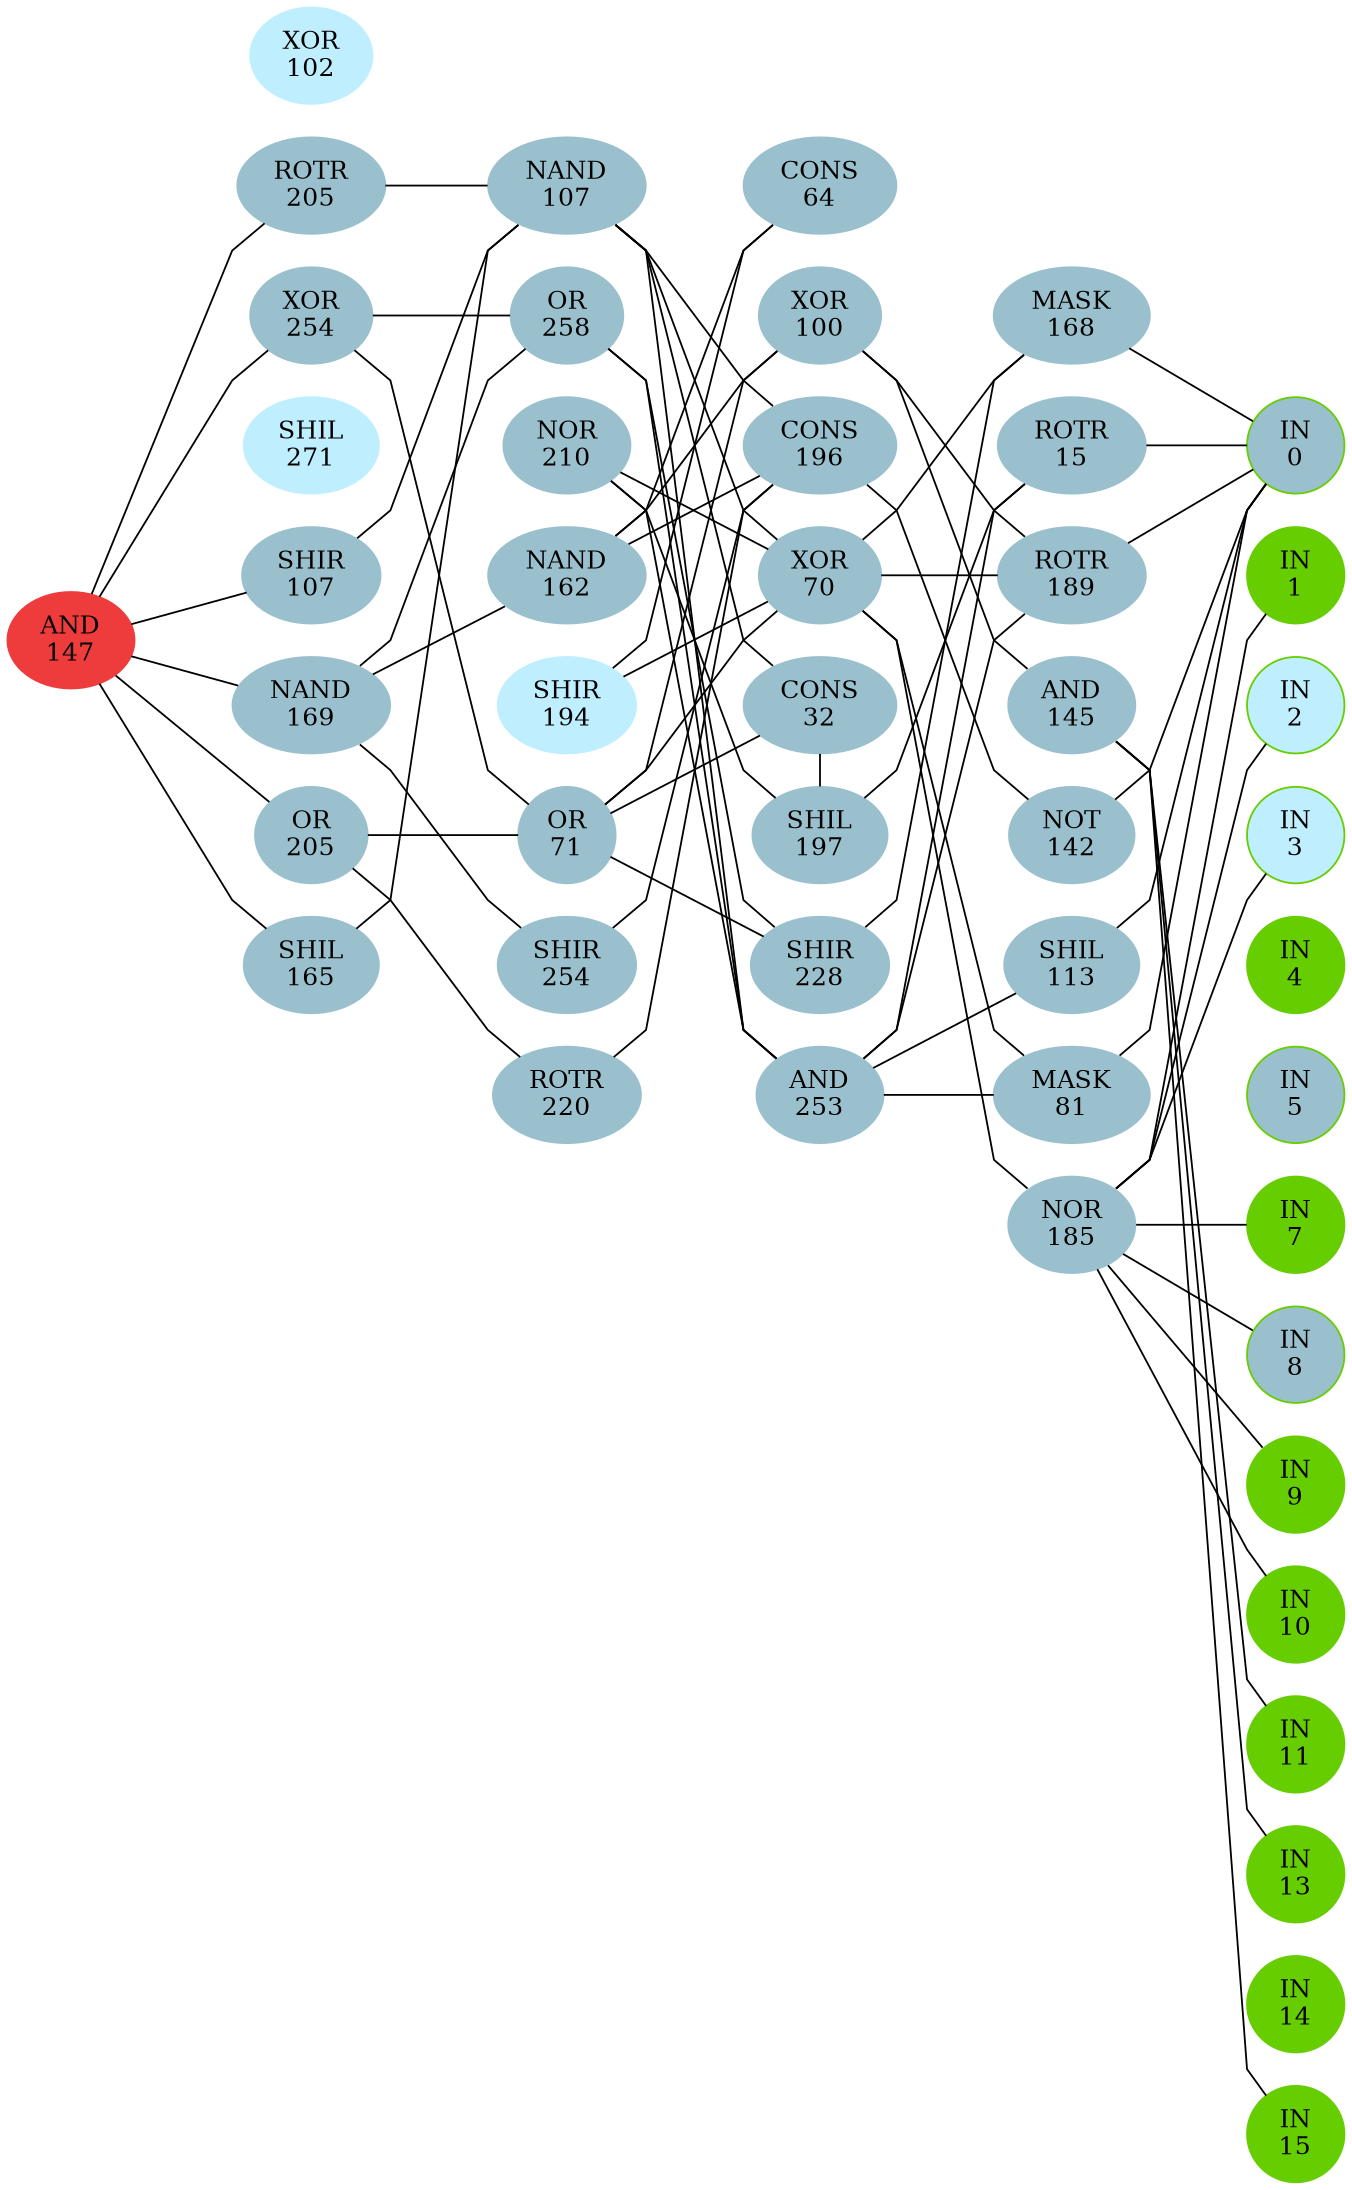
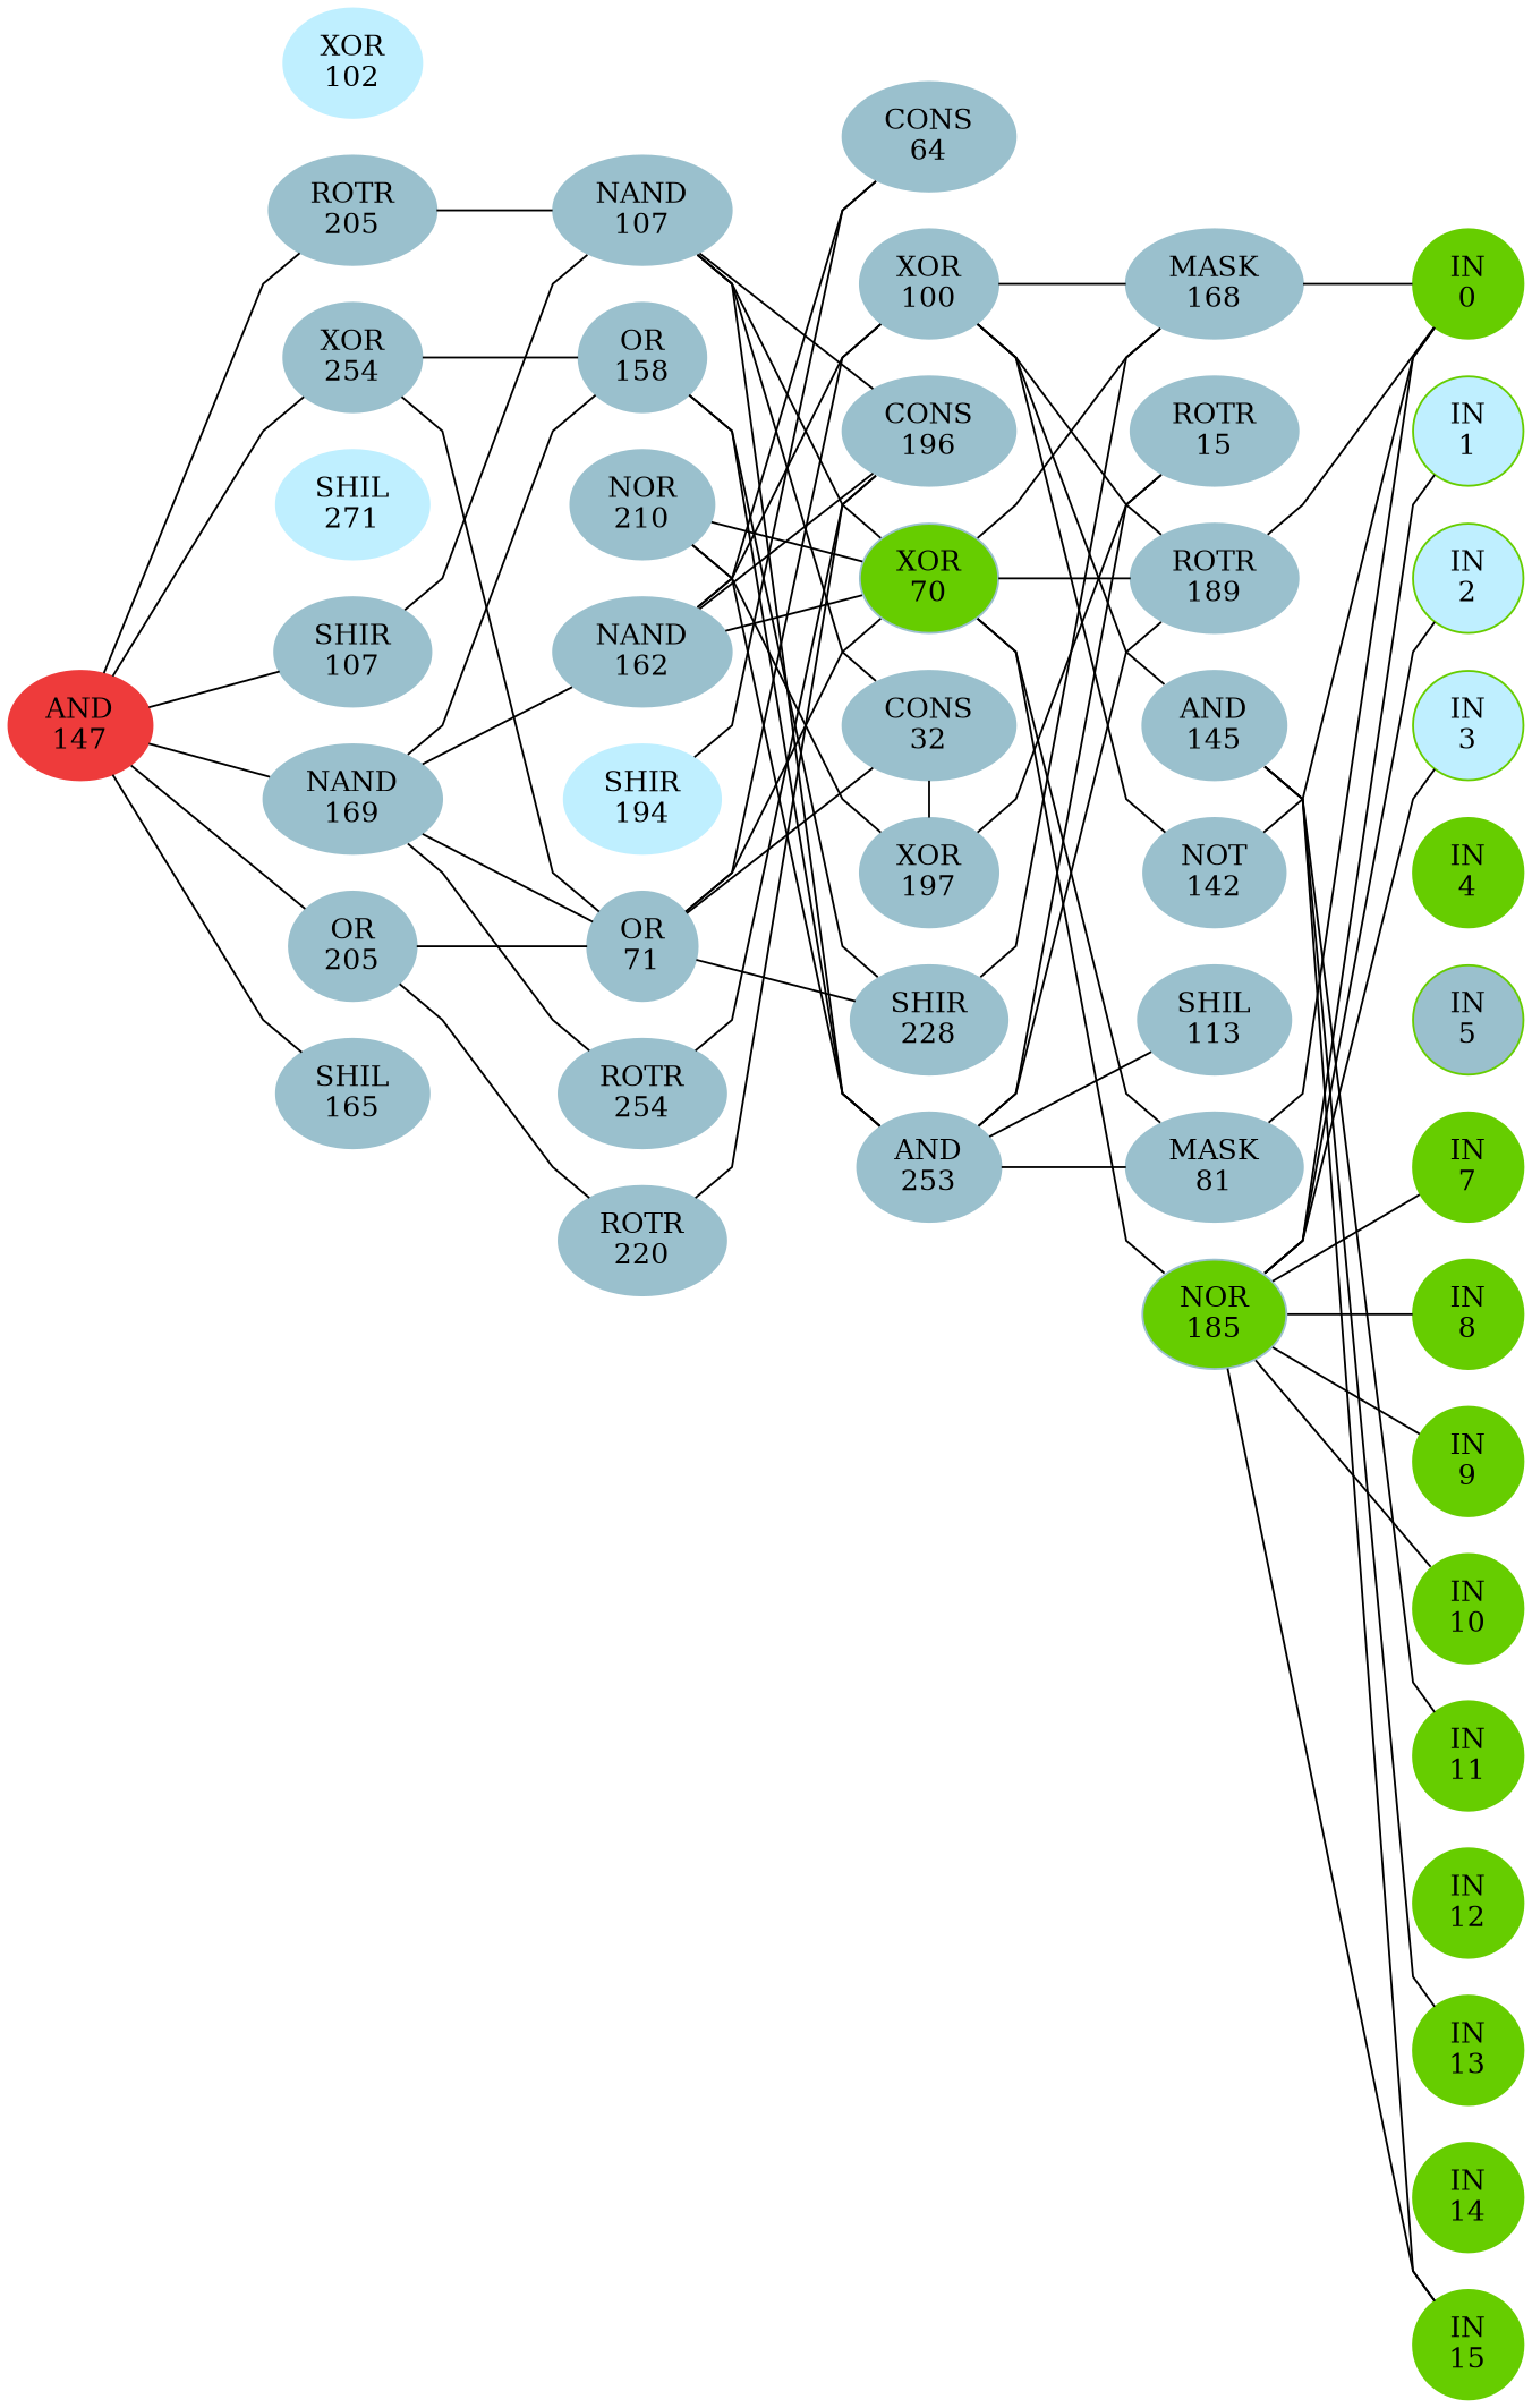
  graph {
    ordering=out
    rankdir=LR
    ranksep=0.75
    splines=polyline
    node [color=lightblue3 style=filled]
    edge [style=solid]
-   n1 [color=chartreuse3 label="IN\n0" fillcolor=lightblue3]
-   n2 [color=chartreuse3 label="IN\n1"]
+   n1 [color=chartreuse3 label="IN\n0"]
+   n2 [color=chartreuse3 label="IN\n1" fillcolor=lightblue1]
    n3 [color=chartreuse3 fillcolor=lightblue1 label="IN\n2"]
    n4 [color=chartreuse3 fillcolor=lightblue1 label="IN\n3"]
    n5 [color=chartreuse3 label="IN\n4"]
    n6 [color=chartreuse3 fillcolor=lightblue3 label="IN\n5"]
    n7 [color=chartreuse3 label="IN\n7"]
-   n8 [color=chartreuse3 label="IN\n8" fillcolor=lightblue3]
+   n8 [color=chartreuse3 label="IN\n8"]
    n9 [color=chartreuse3 label="IN\n9"]
    n10 [color=chartreuse3 label="IN\n10"]
    n11 [color=chartreuse3 label="IN\n11"]
+   n12 [color=chartreuse3 label="IN\n12"]
    n13 [color=chartreuse3 label="IN\n13"]
    n14 [color=chartreuse3 label="IN\n14"]
    n15 [color=chartreuse3 label="IN\n15"]
    n16 [label="MASK\n168"]
    n17 [label="ROTR\n15"]
    n18 [label="ROTR\n189"]
    n19 [label="AND\n145"]
    n20 [label="NOT\n142"]
    n21 [label="SHIL\n113"]
    n22 [label="MASK\n81"]
-   n23 [label="NOR\n185"]
+   n23 [label="NOR\n185" fillcolor=chartreuse3]
    n24 [label="XOR\n100"]
    n25 [label="CONS\n196"]
-   n26 [label="SHIL\n197"]
+   n26 [label="XOR\n197"]
    n27 [label="SHIR\n228"]
    n28 [label="CONS\n64"]
-   n29 [label="XOR\n70"]
+   n29 [label="XOR\n70" fillcolor=chartreuse3]
    n30 [label="CONS\n32"]
    n31 [label="AND\n253"]
    n32 [label="NAND\n107"]
-   n33 [label="OR\n258"]
+   n33 [label="OR\n158"]
    n34 [label="NOR\n210"]
    n35 [label="NAND\n162"]
    n36 [color=lightblue1 label="SHIR\n194"]
    n37 [label="OR\n71"]
-   n38 [label="SHIR\n254"]
+   n38 [label="ROTR\n254"]
    n39 [label="ROTR\n220"]
    n40 [color=lightblue1 label="XOR\n102"]
    n41 [label="ROTR\n205"]
    n42 [label="XOR\n254"]
    n43 [color=lightblue1 label="SHIL\n271"]
    n44 [label="SHIR\n107"]
    n45 [label="NAND\n169"]
    n46 [label="OR\n205"]
    n47 [label="SHIL\n165"]
    n48 [color=brown2 label="AND\n147"]
    subgraph sub_1 {
      rank=same
      n1
      n2
      n3
      n4
      n5
      n6
      n7
      n8
      n9
      n10
      n11
+     n12
      n13
      n14
      n15
    }
    subgraph sub_2 {
      rank=same
      n16
      n17
      n18
      n19
      n20
      n21
      n22
      n23
    }
    subgraph sub_3 {
      rank=same
      n24
      n25
      n26
      n27
      n28
      n29
      n30
      n31
    }
    subgraph sub_4 {
      rank=same
      n32
      n33
      n34
      n35
      n36
      n37
      n38
      n39
    }
    subgraph sub_5 {
      rank=same
      n40
      n41
      n42
      n43
      n44
      n45
      n46
      n47
    }
    subgraph sub_6 {
      rank=same
      n48
    }
    n1 -- n2 [style=invis]
    n2 -- n3 [style=invis]
    n3 -- n4 [style=invis]
    n4 -- n5 [style=invis]
    n5 -- n6 [style=invis]
    n7 -- n8 [style=invis]
    n8 -- n9 [style=invis]
    n9 -- n10 [style=invis]
    n10 -- n11 [style=invis]
+   n11 -- n12 [style=invis]
+   n12 -- n13 [style=invis]
    n13 -- n14 [style=invis]
    n14 -- n15 [style=invis]
    n16 -- n1
    n16 -- n17 [style=invis]
-   n17 -- n1
    n17 -- n18 [style=invis]
    n18 -- n1
    n18 -- n19 [style=invis]
    n19 -- n11
    n19 -- n13
    n19 -- n15
    n19 -- n20 [style=invis]
    n20 -- n1
    n20 -- n21 [style=invis]
-   n21 -- n1
    n21 -- n22 [style=invis]
    n22 -- n1
    n22 -- n23 [style=invis]
    n23 -- n2
    n23 -- n3
    n23 -- n4
    n23 -- n7
    n23 -- n8
    n23 -- n9
    n23 -- n10
+   n23 -- n15
+   n24 -- n16
    n24 -- n18
    n24 -- n19
-   n25 -- n20
+   n24 -- n20
    n24 -- n25 [style=invis]
    n25 -- n26 [style=invis]
    n26 -- n17
    n26 -- n27 [style=invis]
    n27 -- n16
    n27 -- n28 [style=invis]
    n28 -- n29 [style=invis]
    n29 -- n16
    n29 -- n18
    n29 -- n22
    n29 -- n23
    n29 -- n30 [style=invis]
    n30 -- n26
    n30 -- n31 [style=invis]
    n31 -- n17
    n31 -- n18
    n31 -- n21
    n31 -- n22
    n32 -- n25
    n32 -- n29
    n32 -- n30
    n32 -- n31
    n32 -- n33 [style=invis]
    n33 -- n27
    n33 -- n31
    n33 -- n34 [style=invis]
    n34 -- n26
    n34 -- n29
    n34 -- n31
    n34 -- n35 [style=invis]
    n35 -- n24
    n35 -- n25
    n35 -- n28
-   n36 -- n29
+   n35 -- n29
    n35 -- n36 [style=invis]
    n36 -- n28
    n36 -- n37 [style=invis]
    n37 -- n24
    n37 -- n27
    n37 -- n29
    n37 -- n30
    n37 -- n38 [style=invis]
    n38 -- n25
    n38 -- n39 [style=invis]
    n39 -- n25
    n40 -- n41 [style=invis]
    n41 -- n32
    n41 -- n42 [style=invis]
    n42 -- n33
    n42 -- n37
    n42 -- n43 [style=invis]
    n43 -- n44 [style=invis]
    n44 -- n32
    n44 -- n45 [style=invis]
    n45 -- n33
    n45 -- n35
+   n45 -- n37
    n45 -- n38
    n45 -- n46 [style=invis]
    n46 -- n37
    n46 -- n39
    n46 -- n47 [style=invis]
-   n47 -- n32
    n48 -- n41
    n48 -- n42
    n48 -- n44
    n48 -- n45
    n48 -- n46
    n48 -- n47
    n48 -- n48 [style=invis]
  }
